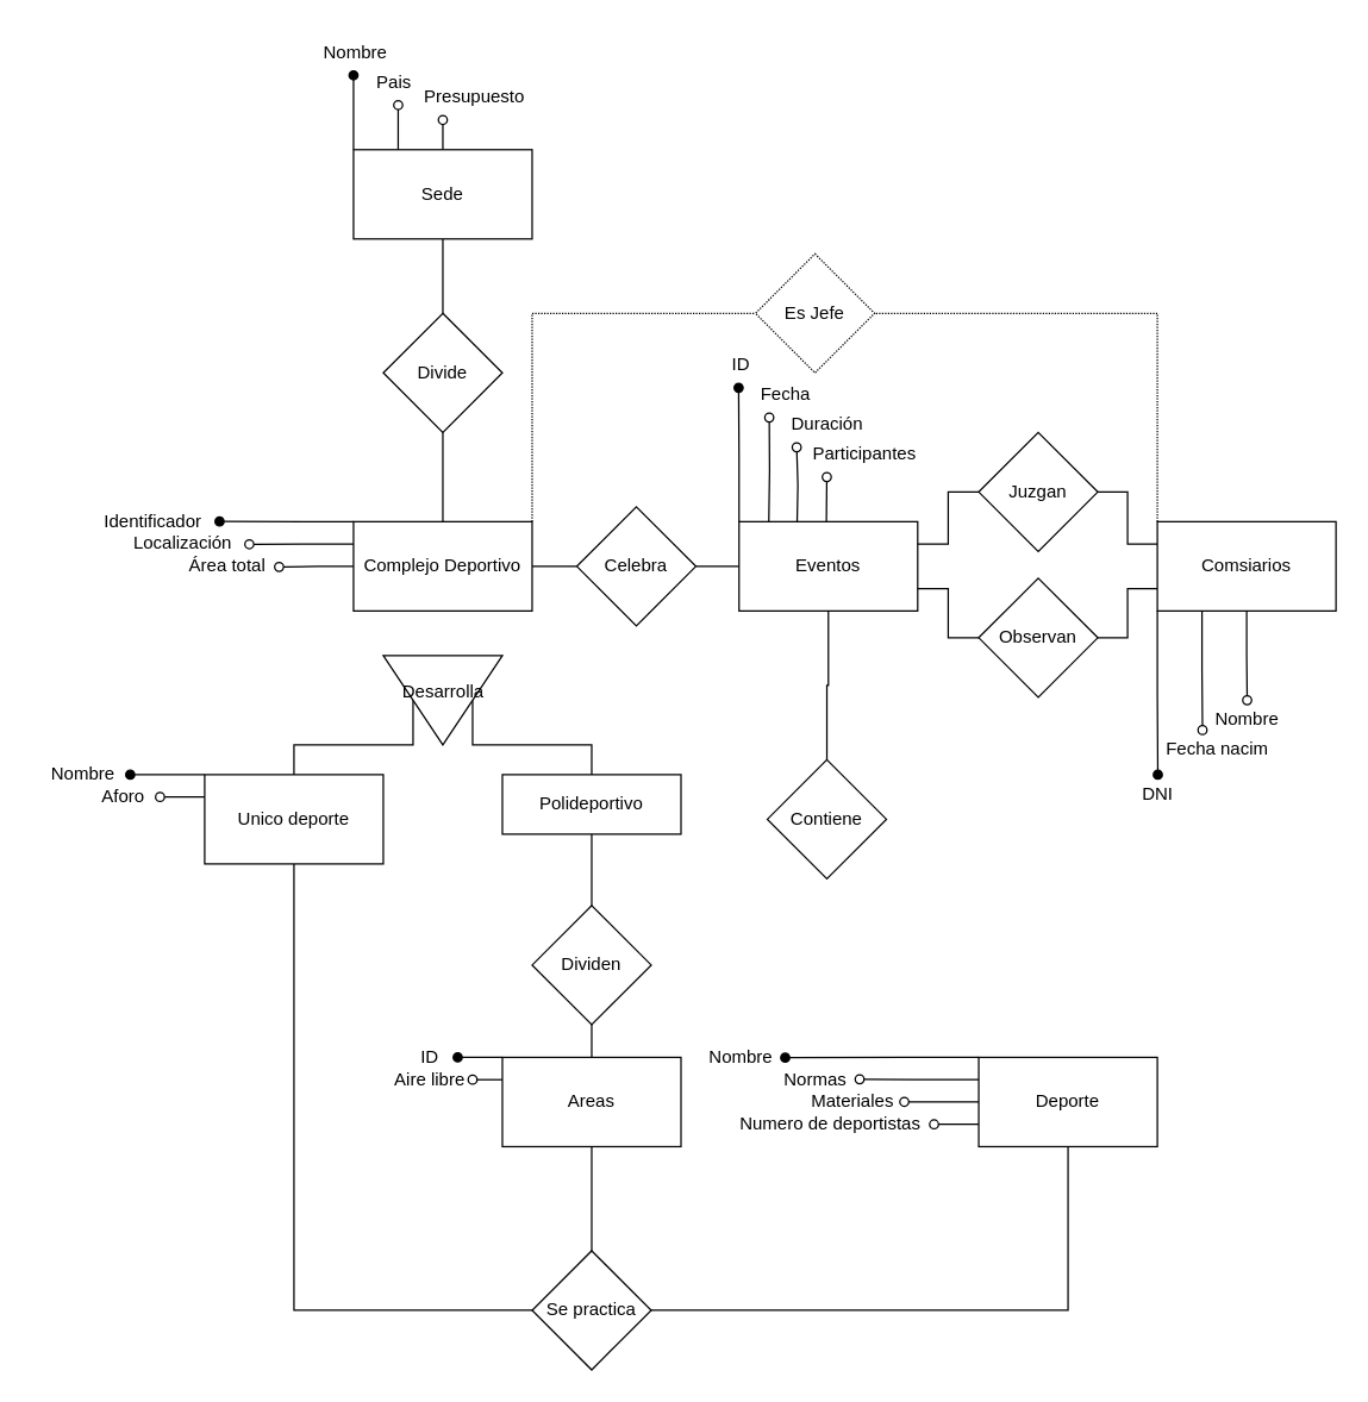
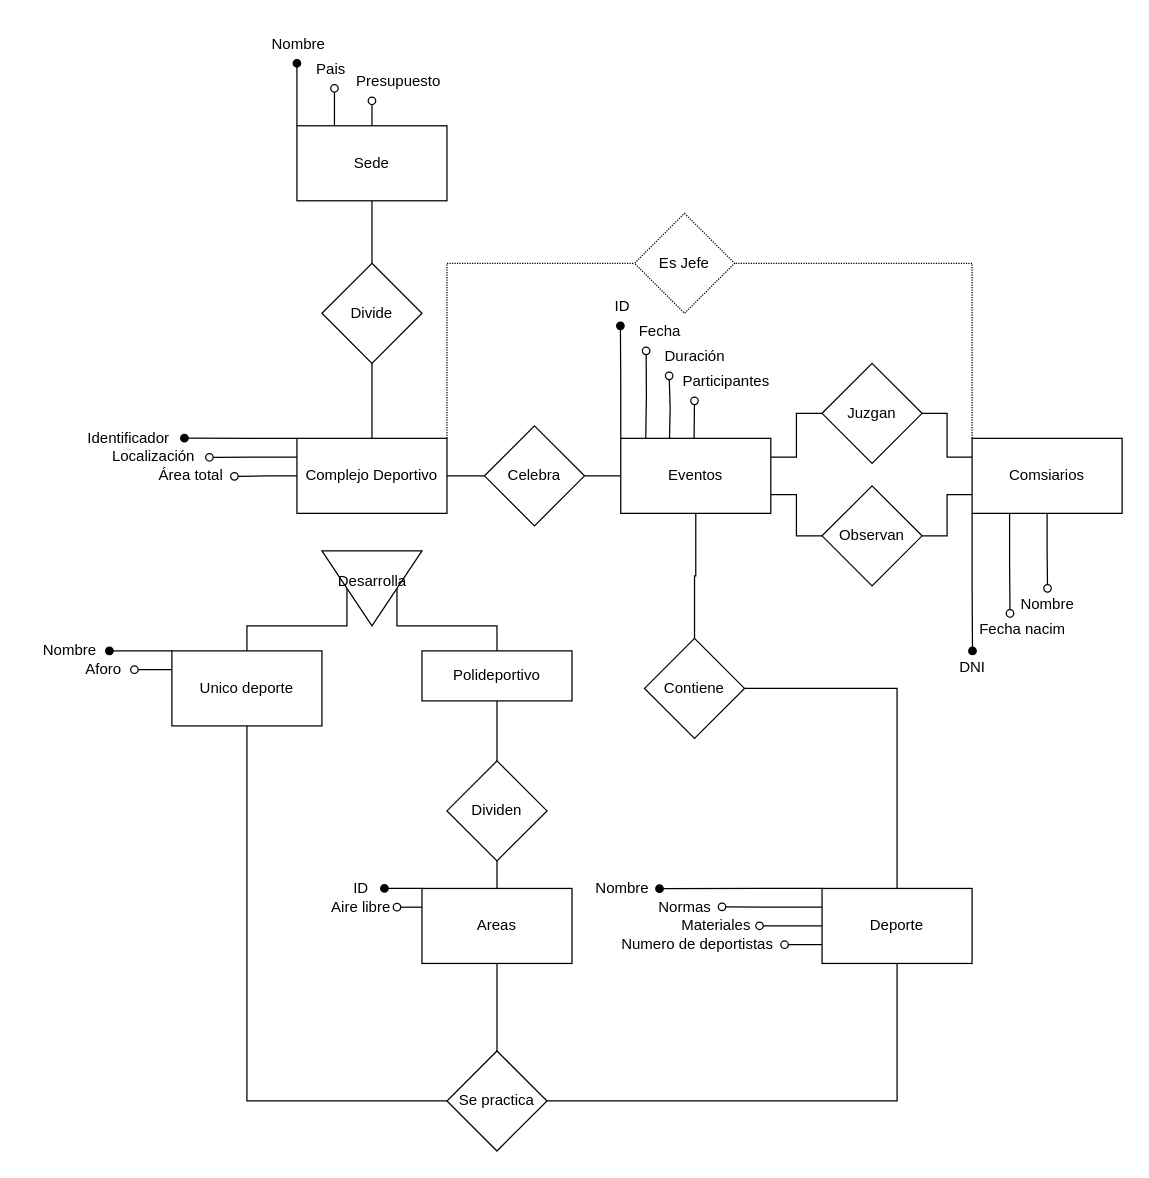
  <mxCell id="0" />
  <mxCell id="1" parent="0" />
  <mxCell id="2" value="" style="edgeStyle=orthogonalEdgeStyle;rounded=0;orthogonalLoop=1;jettySize=auto;html=1;endArrow=none;endFill=0;" parent="1" source="6" target="49" edge="1"><mxGeometry relative="1" as="geometry" /></mxCell>
  <mxCell id="3" style="edgeStyle=orthogonalEdgeStyle;rounded=0;orthogonalLoop=1;jettySize=auto;html=1;exitX=0;exitY=0;exitDx=0;exitDy=0;endArrow=oval;endFill=1;" parent="1" source="6" edge="1"><mxGeometry relative="1" as="geometry"><mxPoint x="237" y="50" as="targetPoint" /></mxGeometry></mxCell>
  <mxCell id="4" style="edgeStyle=orthogonalEdgeStyle;rounded=0;orthogonalLoop=1;jettySize=auto;html=1;exitX=0.25;exitY=0;exitDx=0;exitDy=0;endArrow=oval;endFill=0;" parent="1" source="6" edge="1"><mxGeometry relative="1" as="geometry"><mxPoint x="267" y="70" as="targetPoint" /></mxGeometry></mxCell>
  <mxCell id="5" style="edgeStyle=orthogonalEdgeStyle;rounded=0;orthogonalLoop=1;jettySize=auto;html=1;exitX=0.5;exitY=0;exitDx=0;exitDy=0;endArrow=oval;endFill=0;" parent="1" source="6" edge="1"><mxGeometry relative="1" as="geometry"><mxPoint x="297" y="80" as="targetPoint" /></mxGeometry></mxCell>
  <mxCell id="6" value="Sede" style="rounded=0;whiteSpace=wrap;html=1;" parent="1" vertex="1"><mxGeometry x="237" y="100" width="120" height="60" as="geometry" /></mxCell>
  <mxCell id="7" style="edgeStyle=orthogonalEdgeStyle;rounded=0;orthogonalLoop=1;jettySize=auto;html=1;exitX=0;exitY=0.25;exitDx=0;exitDy=0;endArrow=oval;endFill=0;" parent="1" source="11" edge="1"><mxGeometry relative="1" as="geometry"><mxPoint x="167" y="365.143" as="targetPoint" /></mxGeometry></mxCell>
  <mxCell id="8" style="edgeStyle=orthogonalEdgeStyle;rounded=0;orthogonalLoop=1;jettySize=auto;html=1;exitX=0;exitY=0.5;exitDx=0;exitDy=0;endArrow=oval;endFill=0;" parent="1" source="11" edge="1"><mxGeometry relative="1" as="geometry"><mxPoint x="187" y="380.381" as="targetPoint" /></mxGeometry></mxCell>
  <mxCell id="9" style="edgeStyle=orthogonalEdgeStyle;rounded=0;orthogonalLoop=1;jettySize=auto;html=1;exitX=0;exitY=0;exitDx=0;exitDy=0;endArrow=oval;endFill=1;" parent="1" source="11" edge="1"><mxGeometry relative="1" as="geometry"><mxPoint x="147" y="349.857" as="targetPoint" /><Array as="points"><mxPoint x="217" y="350" /><mxPoint x="217" y="350" /></Array></mxGeometry></mxCell>
  <mxCell id="10" style="edgeStyle=orthogonalEdgeStyle;rounded=0;orthogonalLoop=1;jettySize=auto;html=1;exitX=1;exitY=0;exitDx=0;exitDy=0;entryX=0;entryY=0.5;entryDx=0;entryDy=0;endArrow=none;endFill=0;dashed=1;dashPattern=1 1;" parent="1" source="11" target="50" edge="1"><mxGeometry relative="1" as="geometry" /></mxCell>
  <mxCell id="11" value="Complejo Deportivo" style="rounded=0;whiteSpace=wrap;html=1;" parent="1" vertex="1"><mxGeometry x="237" y="350" width="120" height="60" as="geometry" /></mxCell>
  <mxCell id="12" style="edgeStyle=orthogonalEdgeStyle;rounded=0;orthogonalLoop=1;jettySize=auto;html=1;exitX=0.5;exitY=0;exitDx=0;exitDy=0;entryX=0.5;entryY=1;entryDx=0;entryDy=0;endArrow=none;endFill=0;" parent="1" source="16" target="46" edge="1"><mxGeometry relative="1" as="geometry" /></mxCell>
  <mxCell id="13" style="edgeStyle=orthogonalEdgeStyle;rounded=0;orthogonalLoop=1;jettySize=auto;html=1;exitX=0;exitY=0;exitDx=0;exitDy=0;endArrow=oval;endFill=1;" parent="1" source="16" edge="1"><mxGeometry relative="1" as="geometry"><mxPoint x="87" y="520" as="targetPoint" /><Array as="points"><mxPoint x="107" y="520" /><mxPoint x="107" y="520" /></Array></mxGeometry></mxCell>
  <mxCell id="14" style="edgeStyle=orthogonalEdgeStyle;rounded=0;orthogonalLoop=1;jettySize=auto;html=1;exitX=0;exitY=0.25;exitDx=0;exitDy=0;endArrow=oval;endFill=0;" parent="1" source="16" edge="1"><mxGeometry relative="1" as="geometry"><mxPoint x="107" y="535" as="targetPoint" /></mxGeometry></mxCell>
  <mxCell id="15" style="edgeStyle=orthogonalEdgeStyle;rounded=0;orthogonalLoop=1;jettySize=auto;html=1;exitX=0.5;exitY=1;exitDx=0;exitDy=0;entryX=0;entryY=0.5;entryDx=0;entryDy=0;endArrow=none;endFill=0;" parent="1" source="16" target="79" edge="1"><mxGeometry relative="1" as="geometry" /></mxCell>
  <mxCell id="16" value="Unico deporte" style="rounded=0;whiteSpace=wrap;html=1;" parent="1" vertex="1"><mxGeometry x="137" y="520" width="120" height="60" as="geometry" /></mxCell>
  <mxCell id="17" value="" style="edgeStyle=orthogonalEdgeStyle;rounded=0;orthogonalLoop=1;jettySize=auto;html=1;endArrow=none;endFill=0;" parent="1" source="19" target="25" edge="1"><mxGeometry relative="1" as="geometry" /></mxCell>
  <mxCell id="18" style="edgeStyle=orthogonalEdgeStyle;rounded=0;orthogonalLoop=1;jettySize=auto;html=1;exitX=0.5;exitY=0;exitDx=0;exitDy=0;entryX=0.5;entryY=0;entryDx=0;entryDy=0;endArrow=none;endFill=0;" parent="1" source="19" target="46" edge="1"><mxGeometry relative="1" as="geometry"><mxPoint x="396.882" y="470" as="targetPoint" /></mxGeometry></mxCell>
  <mxCell id="19" value="Polideportivo" style="rounded=0;whiteSpace=wrap;html=1;" parent="1" vertex="1"><mxGeometry x="337" y="520" width="120" height="40" as="geometry" /></mxCell>
  <mxCell id="20" style="edgeStyle=orthogonalEdgeStyle;rounded=0;orthogonalLoop=1;jettySize=auto;html=1;exitX=0;exitY=0;exitDx=0;exitDy=0;endArrow=oval;endFill=1;" parent="1" source="23" edge="1"><mxGeometry relative="1" as="geometry"><mxPoint x="307" y="710.333" as="targetPoint" /></mxGeometry></mxCell>
  <mxCell id="21" style="edgeStyle=orthogonalEdgeStyle;rounded=0;orthogonalLoop=1;jettySize=auto;html=1;exitX=0;exitY=0.25;exitDx=0;exitDy=0;endArrow=oval;endFill=0;" edge="1" parent="1" source="23"><mxGeometry relative="1" as="geometry"><mxPoint x="317" y="725.167" as="targetPoint" /></mxGeometry></mxCell>
  <mxCell id="22" style="edgeStyle=orthogonalEdgeStyle;rounded=0;orthogonalLoop=1;jettySize=auto;html=1;exitX=0.5;exitY=1;exitDx=0;exitDy=0;entryX=0.5;entryY=0;entryDx=0;entryDy=0;endArrow=none;endFill=0;" edge="1" parent="1" source="23" target="79"><mxGeometry relative="1" as="geometry" /></mxCell>
  <mxCell id="23" value="Areas" style="rounded=0;whiteSpace=wrap;html=1;" parent="1" vertex="1"><mxGeometry x="337" y="710" width="120" height="60" as="geometry" /></mxCell>
  <mxCell id="24" style="edgeStyle=orthogonalEdgeStyle;rounded=0;orthogonalLoop=1;jettySize=auto;html=1;exitX=0.5;exitY=1;exitDx=0;exitDy=0;entryX=0.5;entryY=0;entryDx=0;entryDy=0;endArrow=none;endFill=0;" parent="1" source="25" target="23" edge="1"><mxGeometry relative="1" as="geometry" /></mxCell>
  <mxCell id="25" value="Dividen" style="rhombus;whiteSpace=wrap;html=1;rounded=0;" parent="1" vertex="1"><mxGeometry x="357" y="608" width="80" height="80" as="geometry" /></mxCell>
  <mxCell id="26" value="" style="edgeStyle=orthogonalEdgeStyle;rounded=0;orthogonalLoop=1;jettySize=auto;html=1;endArrow=none;endFill=0;" parent="1" source="32" target="45" edge="1"><mxGeometry relative="1" as="geometry" /></mxCell>
  <mxCell id="27" style="edgeStyle=orthogonalEdgeStyle;rounded=0;orthogonalLoop=1;jettySize=auto;html=1;exitX=0;exitY=0;exitDx=0;exitDy=0;endArrow=oval;endFill=1;" parent="1" source="32" edge="1"><mxGeometry relative="1" as="geometry"><mxPoint x="495.706" y="260" as="targetPoint" /></mxGeometry></mxCell>
  <mxCell id="28" style="edgeStyle=orthogonalEdgeStyle;rounded=0;orthogonalLoop=1;jettySize=auto;html=1;exitX=0.25;exitY=0;exitDx=0;exitDy=0;endArrow=oval;endFill=0;" parent="1" edge="1"><mxGeometry relative="1" as="geometry"><mxPoint x="516.294" y="280" as="targetPoint" /><mxPoint x="516" y="350" as="sourcePoint" /></mxGeometry></mxCell>
  <mxCell id="29" style="edgeStyle=orthogonalEdgeStyle;rounded=0;orthogonalLoop=1;jettySize=auto;html=1;exitX=0.5;exitY=0;exitDx=0;exitDy=0;endArrow=oval;endFill=0;" parent="1" edge="1"><mxGeometry relative="1" as="geometry"><mxPoint x="534.706" y="300" as="targetPoint" /><mxPoint x="535" y="350" as="sourcePoint" /></mxGeometry></mxCell>
  <mxCell id="30" style="edgeStyle=orthogonalEdgeStyle;rounded=0;orthogonalLoop=1;jettySize=auto;html=1;exitX=0.75;exitY=0;exitDx=0;exitDy=0;endArrow=oval;endFill=0;" parent="1" edge="1"><mxGeometry relative="1" as="geometry"><mxPoint x="554.954" y="320" as="targetPoint" /><mxPoint x="554.66" y="350" as="sourcePoint" /></mxGeometry></mxCell>
  <mxCell id="31" value="" style="edgeStyle=orthogonalEdgeStyle;rounded=0;orthogonalLoop=1;jettySize=auto;html=1;endArrow=none;endFill=0;" parent="1" source="32" target="77" edge="1"><mxGeometry relative="1" as="geometry" /></mxCell>
  <mxCell id="32" value="Eventos" style="whiteSpace=wrap;html=1;" parent="1" vertex="1"><mxGeometry x="496" y="350" width="120" height="60" as="geometry" /></mxCell>
  <mxCell id="33" style="edgeStyle=orthogonalEdgeStyle;rounded=0;orthogonalLoop=1;jettySize=auto;html=1;exitX=0;exitY=0.25;exitDx=0;exitDy=0;entryX=1;entryY=0.5;entryDx=0;entryDy=0;endArrow=none;endFill=0;" parent="1" source="39" target="41" edge="1"><mxGeometry relative="1" as="geometry"><Array as="points"><mxPoint x="757" y="365" /><mxPoint x="757" y="330" /></Array></mxGeometry></mxCell>
  <mxCell id="34" style="edgeStyle=orthogonalEdgeStyle;rounded=0;orthogonalLoop=1;jettySize=auto;html=1;exitX=0;exitY=0.75;exitDx=0;exitDy=0;entryX=1;entryY=0.5;entryDx=0;entryDy=0;endArrow=none;endFill=0;" parent="1" source="39" target="43" edge="1"><mxGeometry relative="1" as="geometry" /></mxCell>
  <mxCell id="35" style="edgeStyle=orthogonalEdgeStyle;rounded=0;orthogonalLoop=1;jettySize=auto;html=1;entryX=1;entryY=0.5;entryDx=0;entryDy=0;endArrow=none;endFill=0;dashed=1;dashPattern=1 1;" parent="1" source="39" target="50" edge="1"><mxGeometry relative="1" as="geometry"><mxPoint x="827" y="140" as="targetPoint" /><Array as="points"><mxPoint x="777" y="210" /></Array></mxGeometry></mxCell>
  <mxCell id="36" style="edgeStyle=orthogonalEdgeStyle;rounded=0;orthogonalLoop=1;jettySize=auto;html=1;exitX=0;exitY=1;exitDx=0;exitDy=0;endArrow=oval;endFill=1;" parent="1" source="39" edge="1"><mxGeometry relative="1" as="geometry"><mxPoint x="777.333" y="520" as="targetPoint" /></mxGeometry></mxCell>
  <mxCell id="37" style="edgeStyle=orthogonalEdgeStyle;rounded=0;orthogonalLoop=1;jettySize=auto;html=1;exitX=0.25;exitY=1;exitDx=0;exitDy=0;endArrow=oval;endFill=0;" parent="1" source="39" edge="1"><mxGeometry relative="1" as="geometry"><mxPoint x="807.333" y="490" as="targetPoint" /></mxGeometry></mxCell>
  <mxCell id="38" style="edgeStyle=orthogonalEdgeStyle;rounded=0;orthogonalLoop=1;jettySize=auto;html=1;exitX=0.5;exitY=1;exitDx=0;exitDy=0;endArrow=oval;endFill=0;" parent="1" source="39" edge="1"><mxGeometry relative="1" as="geometry"><mxPoint x="837.333" y="470" as="targetPoint" /></mxGeometry></mxCell>
  <mxCell id="39" value="Comsiarios" style="whiteSpace=wrap;html=1;" parent="1" vertex="1"><mxGeometry x="777" y="350" width="120" height="60" as="geometry" /></mxCell>
  <mxCell id="40" style="edgeStyle=orthogonalEdgeStyle;rounded=0;orthogonalLoop=1;jettySize=auto;html=1;exitX=0;exitY=0.5;exitDx=0;exitDy=0;entryX=1;entryY=0.25;entryDx=0;entryDy=0;endArrow=none;endFill=0;" parent="1" source="41" target="32" edge="1"><mxGeometry relative="1" as="geometry" /></mxCell>
  <mxCell id="41" value="Juzgan" style="rhombus;whiteSpace=wrap;html=1;" parent="1" vertex="1"><mxGeometry x="657" y="290" width="80" height="80" as="geometry" /></mxCell>
  <mxCell id="42" style="edgeStyle=orthogonalEdgeStyle;rounded=0;orthogonalLoop=1;jettySize=auto;html=1;exitX=0;exitY=0.5;exitDx=0;exitDy=0;entryX=1;entryY=0.75;entryDx=0;entryDy=0;endArrow=none;endFill=0;" parent="1" source="43" target="32" edge="1"><mxGeometry relative="1" as="geometry" /></mxCell>
  <mxCell id="43" value="Observan" style="rhombus;whiteSpace=wrap;html=1;" parent="1" vertex="1"><mxGeometry x="657" y="388" width="80" height="80" as="geometry" /></mxCell>
  <mxCell id="44" value="" style="edgeStyle=orthogonalEdgeStyle;rounded=0;orthogonalLoop=1;jettySize=auto;html=1;endArrow=none;endFill=0;" parent="1" source="45" target="11" edge="1"><mxGeometry relative="1" as="geometry" /></mxCell>
  <mxCell id="45" value="Celebra" style="rhombus;whiteSpace=wrap;html=1;" parent="1" vertex="1"><mxGeometry x="387" y="340" width="80" height="80" as="geometry" /></mxCell>
  <mxCell id="46" value="" style="triangle;whiteSpace=wrap;html=1;rotation=90;" parent="1" vertex="1"><mxGeometry x="267" y="430" width="60" height="80" as="geometry" /></mxCell>
  <mxCell id="47" value="Desarrolla" style="text;html=1;align=center;verticalAlign=middle;resizable=0;points=[];autosize=1;strokeColor=none;fillColor=none;" parent="1" vertex="1"><mxGeometry x="257" y="450" width="80" height="30" as="geometry" /></mxCell>
  <mxCell id="48" value="" style="edgeStyle=orthogonalEdgeStyle;rounded=0;orthogonalLoop=1;jettySize=auto;html=1;endArrow=none;endFill=0;" parent="1" source="49" target="11" edge="1"><mxGeometry relative="1" as="geometry" /></mxCell>
  <mxCell id="49" value="Divide" style="rhombus;whiteSpace=wrap;html=1;rounded=0;" parent="1" vertex="1"><mxGeometry x="257" y="210" width="80" height="80" as="geometry" /></mxCell>
  <mxCell id="50" value="Es Jefe" style="rhombus;whiteSpace=wrap;html=1;dashed=1;dashPattern=1 1;" parent="1" vertex="1"><mxGeometry x="507" y="170" width="80" height="80" as="geometry" /></mxCell>
  <mxCell id="51" value="Nombre" style="text;html=1;align=center;verticalAlign=middle;resizable=0;points=[];autosize=1;strokeColor=none;fillColor=none;" parent="1" vertex="1"><mxGeometry x="203" y="20" width="70" height="30" as="geometry" /></mxCell>
  <mxCell id="52" value="Pais" style="text;html=1;align=center;verticalAlign=middle;resizable=0;points=[];autosize=1;strokeColor=none;fillColor=none;" parent="1" vertex="1"><mxGeometry x="239" y="40" width="50" height="30" as="geometry" /></mxCell>
  <mxCell id="53" value="Presupuesto" style="text;html=1;align=center;verticalAlign=middle;resizable=0;points=[];autosize=1;strokeColor=none;fillColor=none;" parent="1" vertex="1"><mxGeometry x="273" y="50" width="90" height="30" as="geometry" /></mxCell>
  <mxCell id="54" value="Identificador" style="text;html=1;align=center;verticalAlign=middle;resizable=0;points=[];autosize=1;strokeColor=none;fillColor=none;" parent="1" vertex="1"><mxGeometry x="57" y="335" width="90" height="30" as="geometry" /></mxCell>
  <mxCell id="55" value="Localización" style="text;html=1;align=center;verticalAlign=middle;resizable=0;points=[];autosize=1;strokeColor=none;fillColor=none;" parent="1" vertex="1"><mxGeometry y="350" width="90" height="30" as="geometry" x="77" /></mxCell>
  <mxCell id="56" value="Área total" style="text;html=1;align=center;verticalAlign=middle;resizable=0;points=[];autosize=1;strokeColor=none;fillColor=none;" parent="1" vertex="1"><mxGeometry x="117" y="365" width="70" height="30" as="geometry" /></mxCell>
  <mxCell id="57" style="edgeStyle=orthogonalEdgeStyle;rounded=0;orthogonalLoop=1;jettySize=auto;html=1;exitX=0;exitY=0;exitDx=0;exitDy=0;endArrow=oval;endFill=1;" parent="1" source="61" edge="1"><mxGeometry relative="1" as="geometry"><mxPoint x="527" y="710.207" as="targetPoint" /><Array as="points"><mxPoint x="627" y="710" /><mxPoint x="627" y="710" /></Array></mxGeometry></mxCell>
  <mxCell id="58" style="edgeStyle=orthogonalEdgeStyle;rounded=0;orthogonalLoop=1;jettySize=auto;html=1;exitX=0;exitY=0.25;exitDx=0;exitDy=0;endArrow=oval;endFill=0;" parent="1" source="61" edge="1"><mxGeometry relative="1" as="geometry"><mxPoint x="577" y="724.69" as="targetPoint" /></mxGeometry></mxCell>
  <mxCell id="59" style="edgeStyle=orthogonalEdgeStyle;rounded=0;orthogonalLoop=1;jettySize=auto;html=1;exitX=0;exitY=0.5;exitDx=0;exitDy=0;endArrow=oval;endFill=0;" parent="1" source="61" edge="1"><mxGeometry relative="1" as="geometry"><mxPoint x="607" y="739.862" as="targetPoint" /></mxGeometry></mxCell>
  <mxCell id="60" style="edgeStyle=orthogonalEdgeStyle;rounded=0;orthogonalLoop=1;jettySize=auto;html=1;exitX=0;exitY=0.75;exitDx=0;exitDy=0;endArrow=oval;endFill=0;" parent="1" source="61" edge="1"><mxGeometry relative="1" as="geometry"><mxPoint x="627" y="755.034" as="targetPoint" /></mxGeometry></mxCell>
  <mxCell id="61" value="Deporte" style="whiteSpace=wrap;html=1;" parent="1" vertex="1"><mxGeometry x="657" y="710" width="120" height="60" as="geometry" /></mxCell>
  <mxCell id="62" value="Nombre" style="text;html=1;align=center;verticalAlign=middle;resizable=0;points=[];autosize=1;strokeColor=none;fillColor=none;" parent="1" vertex="1"><mxGeometry x="20" y="505" width="70" height="30" as="geometry" /></mxCell>
  <mxCell id="63" value="Aforo" style="text;html=1;align=center;verticalAlign=middle;resizable=0;points=[];autosize=1;strokeColor=none;fillColor=none;" parent="1" vertex="1"><mxGeometry x="57" y="520" width="50" height="30" as="geometry" /></mxCell>
  <mxCell id="64" value="Nombre" style="text;html=1;align=center;verticalAlign=middle;resizable=0;points=[];autosize=1;strokeColor=none;fillColor=none;" parent="1" vertex="1"><mxGeometry x="462" y="695" width="70" height="30" as="geometry" /></mxCell>
  <mxCell id="65" value="Numero de deportistas" style="text;html=1;align=center;verticalAlign=middle;resizable=0;points=[];autosize=1;strokeColor=none;fillColor=none;" parent="1" vertex="1"><mxGeometry x="487" y="740" width="140" height="30" as="geometry" /></mxCell>
  <mxCell id="66" value="Normas" style="text;html=1;align=center;verticalAlign=middle;resizable=0;points=[];autosize=1;strokeColor=none;fillColor=none;" parent="1" vertex="1"><mxGeometry x="512" y="710" width="70" height="30" as="geometry" /></mxCell>
  <mxCell id="67" value="Materiales" style="text;html=1;align=center;verticalAlign=middle;resizable=0;points=[];autosize=1;strokeColor=none;fillColor=none;" parent="1" vertex="1"><mxGeometry x="532" y="725" width="80" height="30" as="geometry" /></mxCell>
  <mxCell id="68" value="ID" style="text;html=1;align=center;verticalAlign=middle;resizable=0;points=[];autosize=1;strokeColor=none;fillColor=none;" parent="1" vertex="1"><mxGeometry x="477" y="230" width="40" height="30" as="geometry" /></mxCell>
  <mxCell id="69" value="Fecha" style="text;html=1;align=center;verticalAlign=middle;resizable=0;points=[];autosize=1;strokeColor=none;fillColor=none;" parent="1" vertex="1"><mxGeometry x="497" y="250" width="60" height="30" as="geometry" /></mxCell>
  <mxCell id="70" value="Duración" style="text;html=1;align=center;verticalAlign=middle;resizable=0;points=[];autosize=1;strokeColor=none;fillColor=none;" parent="1" vertex="1"><mxGeometry x="520" y="270" width="70" height="30" as="geometry" /></mxCell>
  <mxCell id="71" value="Participantes" style="text;html=1;align=center;verticalAlign=middle;resizable=0;points=[];autosize=1;strokeColor=none;fillColor=none;" parent="1" vertex="1"><mxGeometry x="535" y="290" width="90" height="30" as="geometry" /></mxCell>
  <mxCell id="72" value="DNI" style="text;html=1;align=center;verticalAlign=middle;resizable=0;points=[];autosize=1;strokeColor=none;fillColor=none;" parent="1" vertex="1"><mxGeometry x="757" y="518" width="40" height="30" as="geometry" /></mxCell>
  <mxCell id="73" value="Fecha nacim" style="text;html=1;align=center;verticalAlign=middle;resizable=0;points=[];autosize=1;strokeColor=none;fillColor=none;" parent="1" vertex="1"><mxGeometry x="772" y="488" width="90" height="30" as="geometry" /></mxCell>
  <mxCell id="74" value="Nombre" style="text;html=1;align=center;verticalAlign=middle;resizable=0;points=[];autosize=1;strokeColor=none;fillColor=none;" parent="1" vertex="1"><mxGeometry x="802" y="468" width="70" height="30" as="geometry" /></mxCell>
  <mxCell id="75" value="ID" style="text;html=1;align=center;verticalAlign=middle;resizable=0;points=[];autosize=1;strokeColor=none;fillColor=none;" parent="1" vertex="1"><mxGeometry x="268" y="695" width="40" height="30" as="geometry" /></mxCell>
+ <mxCell id="76" style="edgeStyle=orthogonalEdgeStyle;rounded=0;orthogonalLoop=1;jettySize=auto;html=1;endArrow=none;endFill=0;" parent="1" source="77" target="61" edge="1"><mxGeometry relative="1" as="geometry" /></mxCell>
  <mxCell id="77" value="Contiene" style="rhombus;whiteSpace=wrap;html=1;" parent="1" vertex="1"><mxGeometry x="515" y="510" width="80" height="80" as="geometry" /></mxCell>
  <mxCell id="78" style="edgeStyle=orthogonalEdgeStyle;rounded=0;orthogonalLoop=1;jettySize=auto;html=1;exitX=1;exitY=0.5;exitDx=0;exitDy=0;entryX=0.5;entryY=1;entryDx=0;entryDy=0;endArrow=none;endFill=0;" parent="1" source="79" target="61" edge="1"><mxGeometry relative="1" as="geometry" /></mxCell>
  <mxCell id="79" value="Se practica" style="rhombus;whiteSpace=wrap;html=1;" parent="1" vertex="1"><mxGeometry x="357" y="840" width="80" height="80" as="geometry" /></mxCell>
  <mxCell id="80" value="Aire libre" style="text;html=1;align=center;verticalAlign=middle;resizable=0;points=[];autosize=1;strokeColor=none;fillColor=none;" vertex="1" parent="1"><mxGeometry x="253" y="710" width="70" height="30" as="geometry" /></mxCell>
